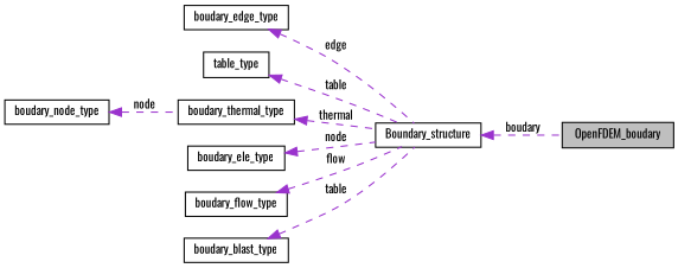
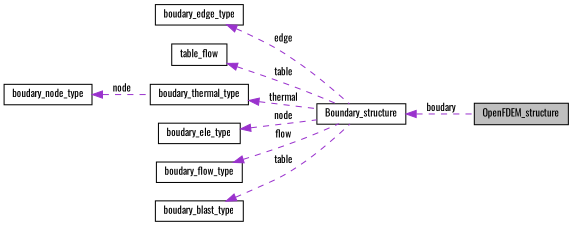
  digraph {
    fontname=Oswald
    rankdir=LR
    node [color=black fillcolor=white fontname=Oswald fontsize=10 shape=record style=filled]
    edge [color=darkorchid3 dir=back fontname=Oswald fontsize=10 labelfontname=Helvetica labelfontsize=10 style=dashed]
-   n1 [fillcolor=grey75 fontcolor=black height=0.2 label=OpenFDEM_boudary width=0.4]
+   n1 [fillcolor=grey75 fontcolor=black height=0.2 label=OpenFDEM_structure width=0.4]
    n2 [height=0.2 label=Boundary_structure width=0.4]
    n3 [height=0.2 label=boudary_edge_type width=0.4]
-   n4 [height=0.2 label=table_type width=0.4]
+   n4 [height=0.2 label=table_flow width=0.4]
    n5 [height=0.2 label=boudary_node_type width=0.4]
    n6 [height=0.2 label=boudary_thermal_type width=0.4]
    n7 [height=0.2 label=boudary_ele_type width=0.4]
    n8 [height=0.2 label=boudary_flow_type width=0.4]
    n9 [height=0.2 label=boudary_blast_type width=0.4]
    n2 -> n1 [label=" boudary"]
    n3 -> n2 [label=" edge"]
    n4 -> n2 [label=" table"]
    n5 -> n6 [label=" node"]
    n6 -> n2 [label=" thermal"]
    n7 -> n2 [label=" node"]
    n8 -> n2 [label=" flow"]
    n9 -> n2 [label=" table"]
  }
